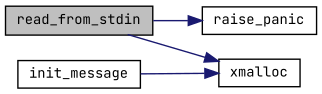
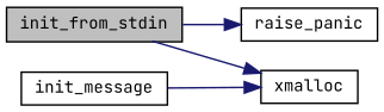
  digraph {
    fontname="JetBrains Mono"
    rankdir=LR
    node [color=black fillcolor=white fontname="JetBrains Mono" fontsize=10 shape=record style=filled]
    edge [color=midnightblue fontname="JetBrains Mono" fontsize=10 labelfontname=Helvetica labelfontsize=10 style=solid]
-   n1 [fillcolor=grey75 fontcolor=black height=0.2 label=read_from_stdin width=0.4]
+   n1 [fillcolor=grey75 fontcolor=black height=0.2 label=init_from_stdin width=0.4]
    n2 [height=0.2 label=raise_panic width=0.4]
    n3 [height=0.2 label=xmalloc width=0.4]
    n4 [height=0.2 label=init_message width=0.4]
    n1 -> n2
    n1 -> n3
    n4 -> n3
  }
